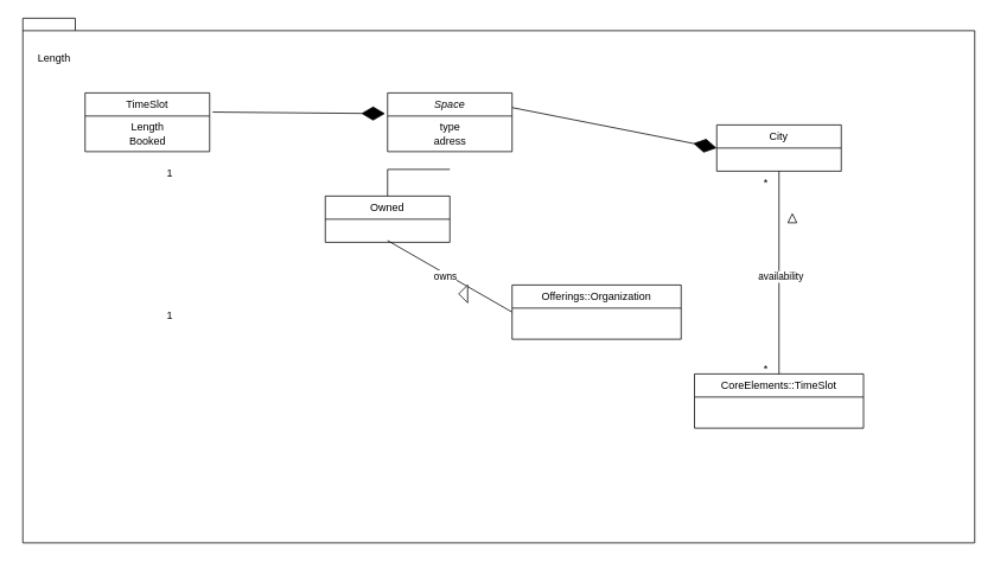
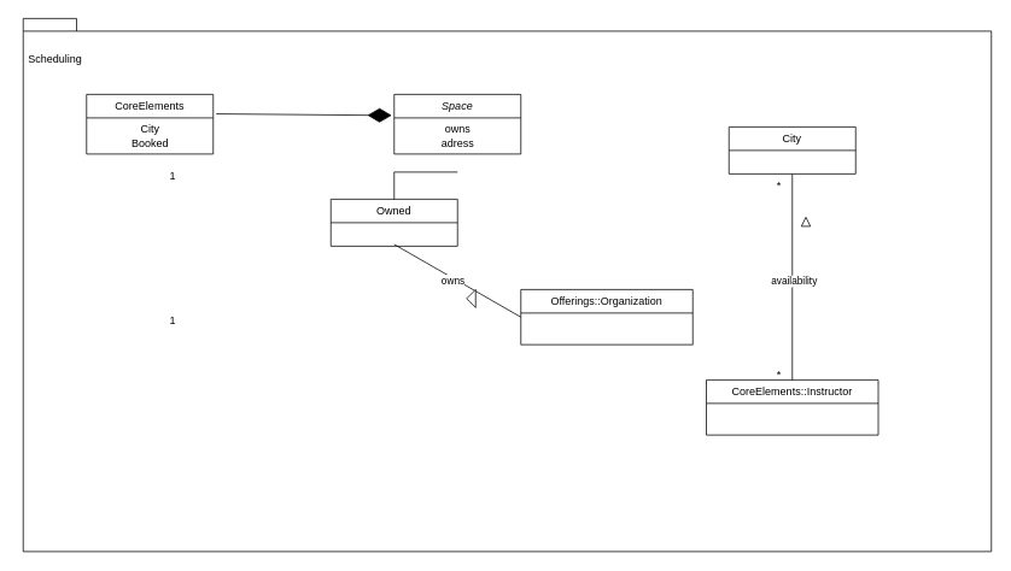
  <mxCell id="0" />
  <mxCell id="1" parent="0" />
  <mxCell id="2" value="" style="shape=folder;fontStyle=1;spacingTop=10;tabWidth=40;tabHeight=14;tabPosition=left;html=1;whiteSpace=wrap;" vertex="1" parent="1"><mxGeometry x="25" y="20" width="1070" height="590" as="geometry" /></mxCell>
- <mxCell id="3" value="TimeSlot" style="swimlane;fontStyle=0;childLayout=stackLayout;horizontal=1;startSize=26;fillColor=none;horizontalStack=0;resizeParent=1;resizeParentMax=0;resizeLast=0;collapsible=1;marginBottom=0;whiteSpace=wrap;html=1;" vertex="1" parent="1"><mxGeometry x="95" y="104" width="140" height="66" as="geometry" /></mxCell>
- <mxCell id="4" value="Length&lt;div&gt;Booked&lt;/div&gt;" style="text;html=1;align=center;verticalAlign=middle;resizable=0;points=[];autosize=1;strokeColor=none;fillColor=none;" vertex="1" parent="3"><mxGeometry y="26" width="140" height="40" as="geometry" /></mxCell>
+ <mxCell id="3" value="CoreElements" style="swimlane;fontStyle=0;childLayout=stackLayout;horizontal=1;startSize=26;fillColor=none;horizontalStack=0;resizeParent=1;resizeParentMax=0;resizeLast=0;collapsible=1;marginBottom=0;whiteSpace=wrap;html=1;" vertex="1" parent="1"><mxGeometry x="95" y="104" width="140" height="66" as="geometry" /></mxCell>
+ <mxCell id="4" value="City&lt;div&gt;Booked&lt;/div&gt;" style="text;html=1;align=center;verticalAlign=middle;resizable=0;points=[];autosize=1;strokeColor=none;fillColor=none;" vertex="1" parent="3"><mxGeometry y="26" width="140" height="40" as="geometry" /></mxCell>
  <mxCell id="5" value="" style="endArrow=diamondThin;endFill=1;endSize=24;html=1;rounded=0;exitX=1.024;exitY=-0.111;exitDx=0;exitDy=0;exitPerimeter=0;entryX=0.052;entryY=0.044;entryDx=0;entryDy=0;entryPerimeter=0;" edge="1" parent="1" source="4"><mxGeometry width="160" relative="1" as="geometry"><mxPoint x="315" y="280" as="sourcePoint" /><mxPoint x="432.28" y="127.32" as="targetPoint" /></mxGeometry></mxCell>
  <mxCell id="6" value="&lt;i&gt;Space&lt;/i&gt;" style="swimlane;fontStyle=0;childLayout=stackLayout;horizontal=1;startSize=26;fillColor=none;horizontalStack=0;resizeParent=1;resizeParentMax=0;resizeLast=0;collapsible=1;marginBottom=0;whiteSpace=wrap;html=1;" vertex="1" parent="1"><mxGeometry x="435" y="104" width="140" height="66" as="geometry" /></mxCell>
- <mxCell id="7" value="type&lt;div&gt;adress&lt;/div&gt;" style="text;html=1;align=center;verticalAlign=middle;resizable=0;points=[];autosize=1;strokeColor=none;fillColor=none;" vertex="1" parent="6"><mxGeometry y="26" width="140" height="40" as="geometry" /></mxCell>
+ <mxCell id="7" value="owns&lt;div&gt;adress&lt;/div&gt;" style="text;html=1;align=center;verticalAlign=middle;resizable=0;points=[];autosize=1;strokeColor=none;fillColor=none;" vertex="1" parent="6"><mxGeometry y="26" width="140" height="40" as="geometry" /></mxCell>
  <mxCell id="8" value="Owned" style="swimlane;fontStyle=0;childLayout=stackLayout;horizontal=1;startSize=26;fillColor=none;horizontalStack=0;resizeParent=1;resizeParentMax=0;resizeLast=0;collapsible=1;marginBottom=0;whiteSpace=wrap;html=1;" vertex="1" parent="1"><mxGeometry x="365" y="220" width="140" height="52" as="geometry" /></mxCell>
  <mxCell id="9" value="" style="endArrow=none;html=1;rounded=0;exitX=0.5;exitY=0;exitDx=0;exitDy=0;" edge="1" parent="1" source="8"><mxGeometry width="50" height="50" relative="1" as="geometry"><mxPoint x="385" y="230" as="sourcePoint" /><mxPoint x="505" y="190" as="targetPoint" /><Array as="points"><mxPoint x="435" y="190" /></Array></mxGeometry></mxCell>
- <mxCell id="10" value="Length" style="text;html=1;align=center;verticalAlign=middle;resizable=0;points=[];autosize=1;strokeColor=none;fillColor=none;" vertex="1" parent="1"><mxGeometry x="20" y="50" width="80" height="30" as="geometry" /></mxCell>
+ <mxCell id="10" value="Scheduling" style="text;html=1;align=center;verticalAlign=middle;resizable=0;points=[];autosize=1;strokeColor=none;fillColor=none;" vertex="1" parent="1"><mxGeometry x="20" y="50" width="80" height="30" as="geometry" /></mxCell>
  <mxCell id="11" value="City" style="swimlane;fontStyle=0;childLayout=stackLayout;horizontal=1;startSize=26;fillColor=none;horizontalStack=0;resizeParent=1;resizeParentMax=0;resizeLast=0;collapsible=1;marginBottom=0;whiteSpace=wrap;html=1;" vertex="1" parent="1"><mxGeometry x="805" y="140" width="140" height="52" as="geometry" /></mxCell>
  <mxCell id="12" style="edgeStyle=orthogonalEdgeStyle;rounded=0;orthogonalLoop=1;jettySize=auto;html=1;exitX=0.5;exitY=0;exitDx=0;exitDy=0;entryX=0.5;entryY=1;entryDx=0;entryDy=0;endArrow=none;" edge="1" parent="1" source="14" target="11"><mxGeometry relative="1" as="geometry" /></mxCell>
  <mxCell id="13" value="availability" style="edgeLabel;html=1;align=center;verticalAlign=middle;resizable=0;points=[];" vertex="1" connectable="0" parent="12"><mxGeometry x="-0.035" y="-1" relative="1" as="geometry"><mxPoint as="offset" /></mxGeometry></mxCell>
- <mxCell id="14" value="CoreElements::TimeSlot" style="swimlane;fontStyle=0;childLayout=stackLayout;horizontal=1;startSize=26;fillColor=none;horizontalStack=0;resizeParent=1;resizeParentMax=0;resizeLast=0;collapsible=1;marginBottom=0;whiteSpace=wrap;html=1;" vertex="1" parent="1"><mxGeometry x="780" y="420" width="190" height="61" as="geometry" /></mxCell>
- <mxCell id="15" value="" style="endArrow=diamondThin;endFill=1;endSize=24;html=1;rounded=0;entryX=0;entryY=0.5;entryDx=0;entryDy=0;exitX=1;exitY=0.25;exitDx=0;exitDy=0;" edge="1" parent="1" source="6" target="11"><mxGeometry width="160" relative="1" as="geometry"><mxPoint x="505" y="310" as="sourcePoint" /><mxPoint x="665" y="310" as="targetPoint" /></mxGeometry></mxCell>
+ <mxCell id="14" value="CoreElements::Instructor" style="swimlane;fontStyle=0;childLayout=stackLayout;horizontal=1;startSize=26;fillColor=none;horizontalStack=0;resizeParent=1;resizeParentMax=0;resizeLast=0;collapsible=1;marginBottom=0;whiteSpace=wrap;html=1;" vertex="1" parent="1"><mxGeometry x="780" y="420" width="190" height="61" as="geometry" /></mxCell>
  <mxCell id="16" value="" style="triangle;whiteSpace=wrap;html=1;rotation=-90;" vertex="1" parent="1"><mxGeometry x="885" y="240" width="10" height="10" as="geometry" /></mxCell>
  <mxCell id="17" value="*" style="text;html=1;align=center;verticalAlign=middle;resizable=0;points=[];autosize=1;strokeColor=none;fillColor=none;" vertex="1" parent="1"><mxGeometry x="845" y="400" width="30" height="30" as="geometry" /></mxCell>
  <mxCell id="18" value="*" style="text;html=1;align=center;verticalAlign=middle;resizable=0;points=[];autosize=1;strokeColor=none;fillColor=none;" vertex="1" parent="1"><mxGeometry x="845" y="190" width="30" height="30" as="geometry" /></mxCell>
  <mxCell id="19" value="Offerings::Organization" style="swimlane;fontStyle=0;childLayout=stackLayout;horizontal=1;startSize=26;fillColor=none;horizontalStack=0;resizeParent=1;resizeParentMax=0;resizeLast=0;collapsible=1;marginBottom=0;whiteSpace=wrap;html=1;" vertex="1" parent="1"><mxGeometry x="575" y="320" width="190" height="61" as="geometry" /></mxCell>
  <mxCell id="20" value="" style="endArrow=none;html=1;rounded=0;exitX=0;exitY=0.5;exitDx=0;exitDy=0;" edge="1" parent="1" source="19"><mxGeometry width="50" height="50" relative="1" as="geometry"><mxPoint x="385" y="320" as="sourcePoint" /><mxPoint x="435" y="270" as="targetPoint" /></mxGeometry></mxCell>
  <mxCell id="21" value="owns" style="edgeLabel;html=1;align=center;verticalAlign=middle;resizable=0;points=[];" vertex="1" connectable="0" parent="20"><mxGeometry x="0.061" y="2" relative="1" as="geometry"><mxPoint as="offset" /></mxGeometry></mxCell>
  <mxCell id="22" value="" style="triangle;whiteSpace=wrap;html=1;rotation=-180;" vertex="1" parent="1"><mxGeometry x="515" y="320" width="10" height="20" as="geometry" /></mxCell>
  <mxCell id="23" value="1" style="text;html=1;align=center;verticalAlign=middle;resizable=0;points=[];autosize=1;strokeColor=none;fillColor=none;" vertex="1" parent="1"><mxGeometry x="175" y="339" width="30" height="30" as="geometry" /></mxCell>
  <mxCell id="24" value="1" style="text;html=1;align=center;verticalAlign=middle;resizable=0;points=[];autosize=1;strokeColor=none;fillColor=none;" vertex="1" parent="1"><mxGeometry x="175" y="180" width="30" height="30" as="geometry" /></mxCell>
